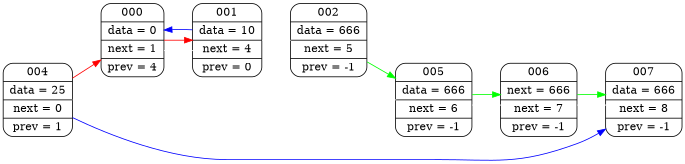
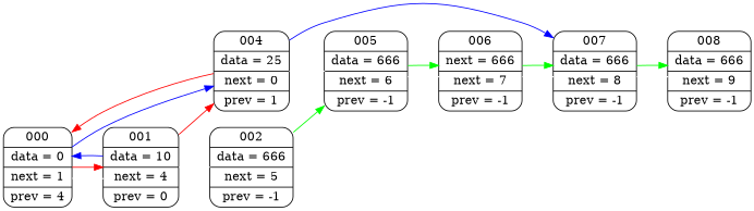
  digraph {
    rankdir=LR
    node [shape=Mrecord]
    edge [color=white]
    n1 [label="  000 | data =   0 | next =   1 | prev =   4  "]
    n2 [label="  001 | data =  10 | next =   4 | prev =   0  "]
    n3 [label="  004 | data =  25 | next =   0 | prev =   1  "]
    n4 [label="  002 | data = 666 | next =   5 | prev =  -1  "]
    n5 [label="  005 | data = 666 | next =   6 | prev =  -1  "]
    n6 [label="  007 | data = 666 | next =   8 | prev =  -1  "]
    n7 [label="  006 | next = 666 | next =   7 | prev =  -1  "]
+   n8 [label="  008 | data = 666 | next =   9 | prev =  -1  "]
    n1 -> n2 [weight=1000]
    n1 -> n2 [color=red]
+   n1 -> n3 [color=blue]
    n2 -> n1 [color=blue]
+   n2 -> n3 [color=red]
    n2 -> n4 [weight=1000]
    n3 -> n1 [color=red]
    n3 -> n5 [weight=1000]
    n3 -> n6 [color=blue]
    n4 -> n5 [color=green]
    n5 -> n7 [weight=1000]
    n5 -> n7 [color=green]
+   n6 -> n8 [weight=1000]
+   n6 -> n8 [color=green]
    n7 -> n6 [weight=1000]
    n7 -> n6 [color=green]
  }
